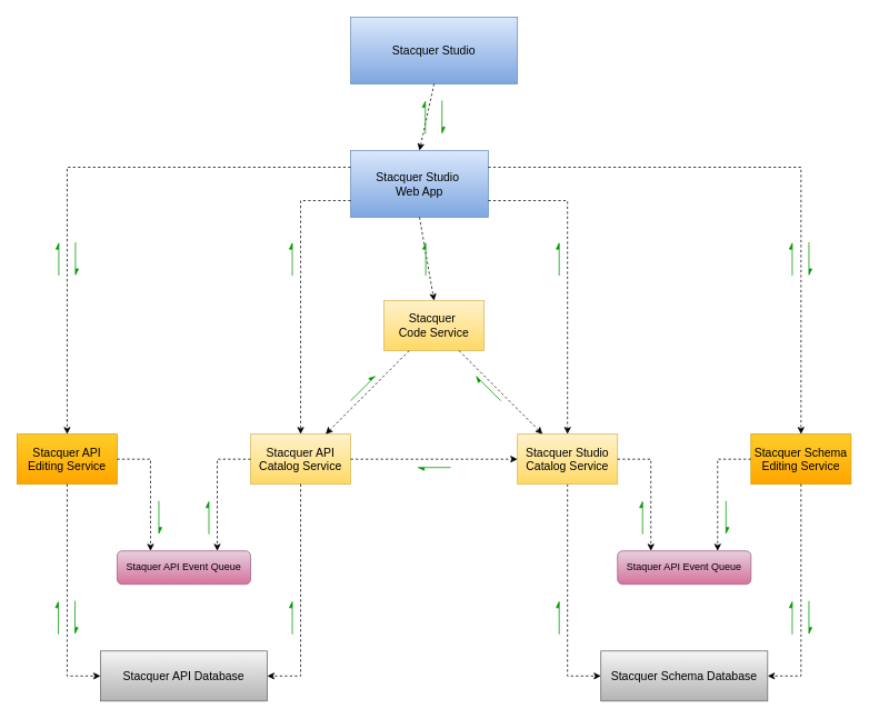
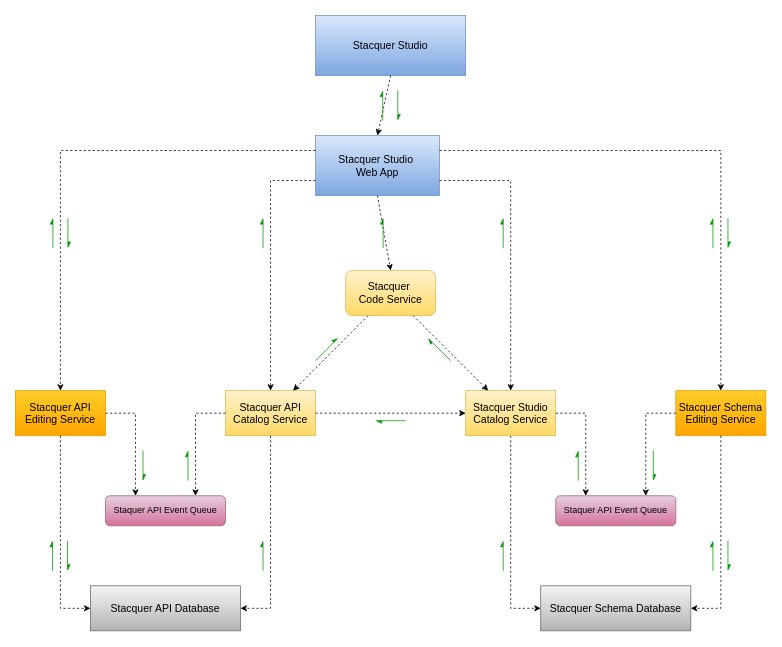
  <mxCell id="0" />
  <mxCell id="1" parent="0" />
  <mxCell id="2" value="Stacquer Studio" style="rounded=0;whiteSpace=wrap;html=1;fontSize=14;fillColor=#dae8fc;strokeColor=#6c8ebf;gradientColor=#7ea6e0;" vertex="1" parent="1"><mxGeometry x="420" y="20" width="200" height="80" as="geometry" /></mxCell>
  <mxCell id="3" value="Stacquer Studio&amp;nbsp;&lt;div&gt;Web App&lt;/div&gt;" style="rounded=0;whiteSpace=wrap;html=1;fontSize=14;fillColor=#dae8fc;strokeColor=#6c8ebf;gradientColor=#7ea6e0;" vertex="1" parent="1"><mxGeometry x="420" y="180" width="165" height="80" as="geometry" /></mxCell>
  <mxCell id="4" value="Stacquer API Database" style="rounded=0;whiteSpace=wrap;html=1;fontSize=14;fillColor=#f5f5f5;strokeColor=#666666;gradientColor=#b3b3b3;" vertex="1" parent="1"><mxGeometry x="120" y="780" width="200" height="60" as="geometry" /></mxCell>
  <mxCell id="5" value="Stacquer API Catalog Service" style="rounded=0;whiteSpace=wrap;html=1;fontSize=14;fillColor=#fff2cc;strokeColor=#d6b656;gradientColor=#ffd966;" vertex="1" parent="1"><mxGeometry x="300" y="520" width="120" height="60" as="geometry" /></mxCell>
  <mxCell id="6" value="Stacquer API Editing Service" style="rounded=0;whiteSpace=wrap;html=1;fontSize=14;fillColor=#ffcd28;strokeColor=#d79b00;gradientColor=#ffa500;" vertex="1" parent="1"><mxGeometry x="20" y="520" width="120" height="60" as="geometry" /></mxCell>
  <mxCell id="7" value="" style="endArrow=classic;dashed=1;html=1;rounded=0;exitX=0.5;exitY=1;exitDx=0;exitDy=0;entryX=0.5;entryY=0;entryDx=0;entryDy=0;startArrow=none;startFill=0;endFill=1;fontSize=14;" edge="1" parent="1" source="2" target="3"><mxGeometry width="50" height="50" relative="1" as="geometry"><mxPoint x="820" y="350" as="sourcePoint" /><mxPoint x="870" y="300" as="targetPoint" /></mxGeometry></mxCell>
  <mxCell id="8" value="" style="endArrow=classic;dashed=1;html=1;rounded=0;exitX=0;exitY=0.75;exitDx=0;exitDy=0;entryX=0.5;entryY=0;entryDx=0;entryDy=0;startArrow=none;startFill=0;endFill=1;fontSize=14;" edge="1" parent="1" source="3" target="5"><mxGeometry width="50" height="50" relative="1" as="geometry"><mxPoint x="130" y="230" as="sourcePoint" /><mxPoint x="130" y="330" as="targetPoint" /><Array as="points"><mxPoint x="360" y="240" /></Array></mxGeometry></mxCell>
  <mxCell id="9" value="" style="endArrow=classic;dashed=1;html=1;rounded=0;exitX=0;exitY=0.25;exitDx=0;exitDy=0;entryX=0.5;entryY=0;entryDx=0;entryDy=0;startArrow=none;startFill=0;endFill=1;fontSize=14;" edge="1" parent="1" source="3" target="6"><mxGeometry width="50" height="50" relative="1" as="geometry"><mxPoint x="190" y="320" as="sourcePoint" /><mxPoint x="310" y="320" as="targetPoint" /><Array as="points"><mxPoint x="80" y="200" /></Array></mxGeometry></mxCell>
  <mxCell id="10" value="" style="endArrow=classic;dashed=1;html=1;rounded=0;exitX=0.5;exitY=1;exitDx=0;exitDy=0;entryX=0;entryY=0.5;entryDx=0;entryDy=0;startArrow=none;startFill=0;endFill=1;fontSize=14;" edge="1" parent="1" source="16" target="49"><mxGeometry width="50" height="50" relative="1" as="geometry"><mxPoint x="640" y="620" as="sourcePoint" /><mxPoint x="310" y="600" as="targetPoint" /><Array as="points"><mxPoint x="680" y="810" /></Array></mxGeometry></mxCell>
  <mxCell id="11" value="" style="endArrow=classic;dashed=1;html=1;rounded=0;exitX=0.5;exitY=1;exitDx=0;exitDy=0;entryX=0;entryY=0.5;entryDx=0;entryDy=0;startArrow=none;startFill=0;endFill=1;fontSize=14;" edge="1" parent="1" source="6" target="4"><mxGeometry width="50" height="50" relative="1" as="geometry"><mxPoint x="190" y="360" as="sourcePoint" /><mxPoint x="310" y="360" as="targetPoint" /><Array as="points"><mxPoint x="80" y="810" /></Array></mxGeometry></mxCell>
- <mxCell id="12" value="Stacquer&amp;nbsp;&lt;div&gt;Code Service&lt;/div&gt;" style="rounded=0;whiteSpace=wrap;html=1;fontSize=14;fillColor=#fff2cc;strokeColor=#d6b656;gradientColor=#ffd966;" vertex="1" parent="1"><mxGeometry x="460" y="360" width="120" height="60" as="geometry" /></mxCell>
+ <mxCell id="12" value="Stacquer&amp;nbsp;&lt;div&gt;Code Service&lt;/div&gt;" style="whiteSpace=wrap;html=1;fontSize=14;fillColor=#fff2cc;strokeColor=#d6b656;gradientColor=#ffd966;rounded=1;" vertex="1" parent="1"><mxGeometry x="460" y="360" width="120" height="60" as="geometry" /></mxCell>
  <mxCell id="13" value="" style="endArrow=classic;dashed=1;html=1;rounded=0;exitX=0.5;exitY=1;exitDx=0;exitDy=0;entryX=0.5;entryY=0;entryDx=0;entryDy=0;startArrow=none;startFill=0;endFill=1;fontSize=14;" edge="1" parent="1" source="3" target="12"><mxGeometry width="50" height="50" relative="1" as="geometry"><mxPoint x="130" y="190" as="sourcePoint" /><mxPoint x="130" y="290" as="targetPoint" /><Array as="points" /></mxGeometry></mxCell>
  <mxCell id="14" value="" style="endArrow=classic;dashed=1;html=1;rounded=0;exitX=1;exitY=0.5;exitDx=0;exitDy=0;entryX=0.25;entryY=0;entryDx=0;entryDy=0;startArrow=none;startFill=0;endFill=1;fontSize=14;" edge="1" parent="1" source="6" target="24"><mxGeometry width="50" height="50" relative="1" as="geometry"><mxPoint x="190" y="320" as="sourcePoint" /><mxPoint x="310" y="320" as="targetPoint" /><Array as="points"><mxPoint x="180" y="550" /></Array></mxGeometry></mxCell>
  <mxCell id="15" value="" style="endArrow=classic;dashed=1;html=1;rounded=0;exitX=1;exitY=0.5;exitDx=0;exitDy=0;entryX=0;entryY=0.5;entryDx=0;entryDy=0;startArrow=none;startFill=0;endFill=1;fontSize=14;" edge="1" parent="1" source="5" target="16"><mxGeometry width="50" height="50" relative="1" as="geometry"><mxPoint x="420" y="470" as="sourcePoint" /><mxPoint x="600" y="600" as="targetPoint" /><Array as="points" /></mxGeometry></mxCell>
  <mxCell id="16" value="Stacquer Studio Catalog Service" style="rounded=0;whiteSpace=wrap;html=1;fontSize=14;fillColor=#fff2cc;strokeColor=#d6b656;gradientColor=#ffd966;" vertex="1" parent="1"><mxGeometry x="620" y="520" width="120" height="60" as="geometry" /></mxCell>
  <mxCell id="17" value="" style="endArrow=classic;dashed=1;html=1;rounded=0;exitX=1;exitY=0.75;exitDx=0;exitDy=0;startArrow=none;startFill=0;endFill=1;fontSize=14;jumpStyle=none;jumpSize=16;entryX=0.5;entryY=0;entryDx=0;entryDy=0;" edge="1" parent="1" source="3" target="16"><mxGeometry width="50" height="50" relative="1" as="geometry"><mxPoint x="190" y="320" as="sourcePoint" /><mxPoint x="570" y="280" as="targetPoint" /><Array as="points"><mxPoint x="680" y="240" /></Array></mxGeometry></mxCell>
  <mxCell id="18" value="" style="endArrow=classic;dashed=1;html=1;rounded=0;exitX=0.75;exitY=1;exitDx=0;exitDy=0;startArrow=none;startFill=0;endFill=1;fontSize=14;entryX=0.25;entryY=0;entryDx=0;entryDy=0;" edge="1" parent="1" source="12" target="16"><mxGeometry width="50" height="50" relative="1" as="geometry"><mxPoint x="370" y="190" as="sourcePoint" /><mxPoint x="630" y="520" as="targetPoint" /><Array as="points" /></mxGeometry></mxCell>
  <mxCell id="19" value="" style="endArrow=classic;dashed=1;html=1;rounded=0;exitX=0.25;exitY=1;exitDx=0;exitDy=0;entryX=0.75;entryY=0;entryDx=0;entryDy=0;startArrow=none;startFill=0;endFill=1;fontSize=14;jumpStyle=arc;jumpSize=16;" edge="1" parent="1" source="12" target="5"><mxGeometry width="50" height="50" relative="1" as="geometry"><mxPoint x="190" y="160" as="sourcePoint" /><mxPoint x="310" y="160" as="targetPoint" /><Array as="points" /></mxGeometry></mxCell>
  <mxCell id="20" value="Stacquer Schema Editing Service" style="rounded=0;whiteSpace=wrap;html=1;fontSize=14;fillColor=#ffcd28;strokeColor=#d79b00;gradientColor=#ffa500;" vertex="1" parent="1"><mxGeometry x="900" y="520" width="120" height="60" as="geometry" /></mxCell>
  <mxCell id="21" value="" style="endArrow=classic;dashed=1;html=1;rounded=0;exitX=0;exitY=0.5;exitDx=0;exitDy=0;entryX=0.75;entryY=0;entryDx=0;entryDy=0;startArrow=none;startFill=0;endFill=1;fontSize=14;" edge="1" parent="1" source="20" target="26"><mxGeometry width="50" height="50" relative="1" as="geometry"><mxPoint x="430" y="440" as="sourcePoint" /><mxPoint x="550" y="440" as="targetPoint" /><Array as="points"><mxPoint x="860" y="550" /></Array></mxGeometry></mxCell>
  <mxCell id="22" value="" style="endArrow=classic;dashed=1;html=1;rounded=0;exitX=1;exitY=0.25;exitDx=0;exitDy=0;entryX=0.5;entryY=0;entryDx=0;entryDy=0;startArrow=none;startFill=0;endFill=1;fontSize=14;" edge="1" parent="1" source="3" target="20"><mxGeometry width="50" height="50" relative="1" as="geometry"><mxPoint x="550" y="255" as="sourcePoint" /><mxPoint x="370" y="410" as="targetPoint" /><Array as="points"><mxPoint x="960" y="200" /></Array></mxGeometry></mxCell>
  <mxCell id="23" value="" style="endArrow=classic;dashed=1;html=1;rounded=0;exitX=0.5;exitY=1;exitDx=0;exitDy=0;entryX=1;entryY=0.5;entryDx=0;entryDy=0;startArrow=none;startFill=0;endFill=1;fontSize=14;" edge="1" parent="1" source="5" target="4"><mxGeometry width="50" height="50" relative="1" as="geometry"><mxPoint x="360" y="620" as="sourcePoint" /><mxPoint x="610" y="770" as="targetPoint" /><Array as="points"><mxPoint x="360" y="810" /></Array></mxGeometry></mxCell>
  <mxCell id="24" value="Staquer API Event Queue" style="rounded=1;whiteSpace=wrap;html=1;fillColor=#e6d0de;gradientColor=#d5739d;strokeColor=#996185;" vertex="1" parent="1"><mxGeometry x="140" y="660" width="160" height="40" as="geometry" /></mxCell>
  <mxCell id="25" value="" style="endArrow=classic;dashed=1;html=1;rounded=0;exitX=0;exitY=0.5;exitDx=0;exitDy=0;entryX=0.75;entryY=0;entryDx=0;entryDy=0;startArrow=none;startFill=0;endFill=1;fontSize=14;" edge="1" parent="1" source="5" target="24"><mxGeometry width="50" height="50" relative="1" as="geometry"><mxPoint x="150" y="440" as="sourcePoint" /><mxPoint x="190" y="650" as="targetPoint" /><Array as="points"><mxPoint x="260" y="550" /></Array></mxGeometry></mxCell>
  <mxCell id="26" value="Staquer API Event Queue" style="rounded=1;whiteSpace=wrap;html=1;fillColor=#e6d0de;gradientColor=#d5739d;strokeColor=#996185;" vertex="1" parent="1"><mxGeometry x="740" y="660" width="160" height="40" as="geometry" /></mxCell>
  <mxCell id="27" value="" style="endArrow=classic;dashed=1;html=1;rounded=0;exitX=1;exitY=0.5;exitDx=0;exitDy=0;entryX=0.25;entryY=0;entryDx=0;entryDy=0;startArrow=none;startFill=0;endFill=1;fontSize=14;" edge="1" parent="1" source="16" target="26"><mxGeometry width="50" height="50" relative="1" as="geometry"><mxPoint x="430" y="560" as="sourcePoint" /><mxPoint x="550" y="560" as="targetPoint" /><Array as="points"><mxPoint x="780" y="550" /></Array></mxGeometry></mxCell>
  <mxCell id="28" value="" style="endArrow=async;html=1;rounded=0;endFill=1;strokeColor=#009900;" edge="1" parent="1"><mxGeometry width="50" height="50" relative="1" as="geometry"><mxPoint x="190" y="600" as="sourcePoint" /><mxPoint x="190" y="640" as="targetPoint" /></mxGeometry></mxCell>
  <mxCell id="29" value="" style="endArrow=async;html=1;rounded=0;endFill=1;strokeColor=#009900;" edge="1" parent="1"><mxGeometry width="50" height="50" relative="1" as="geometry"><mxPoint x="250" y="640" as="sourcePoint" /><mxPoint x="250" y="600" as="targetPoint" /></mxGeometry></mxCell>
  <mxCell id="30" value="" style="endArrow=async;html=1;rounded=0;endFill=1;strokeColor=#009900;" edge="1" parent="1"><mxGeometry width="50" height="50" relative="1" as="geometry"><mxPoint x="870" y="600" as="sourcePoint" /><mxPoint x="870" y="640" as="targetPoint" /></mxGeometry></mxCell>
  <mxCell id="31" value="" style="endArrow=async;html=1;rounded=0;endFill=1;strokeColor=#009900;" edge="1" parent="1"><mxGeometry width="50" height="50" relative="1" as="geometry"><mxPoint x="770" y="640" as="sourcePoint" /><mxPoint x="770" y="600" as="targetPoint" /></mxGeometry></mxCell>
  <mxCell id="32" value="" style="endArrow=async;html=1;rounded=0;endFill=1;strokeColor=#009900;" edge="1" parent="1"><mxGeometry width="50" height="50" relative="1" as="geometry"><mxPoint x="350" y="760" as="sourcePoint" /><mxPoint x="350" y="720" as="targetPoint" /></mxGeometry></mxCell>
  <mxCell id="33" value="" style="endArrow=async;html=1;rounded=0;endFill=1;strokeColor=#009900;" edge="1" parent="1"><mxGeometry width="50" height="50" relative="1" as="geometry"><mxPoint x="670" y="760" as="sourcePoint" /><mxPoint x="670" y="720" as="targetPoint" /></mxGeometry></mxCell>
  <mxCell id="34" value="" style="endArrow=async;html=1;rounded=0;endFill=1;strokeColor=#009900;" edge="1" parent="1"><mxGeometry width="50" height="50" relative="1" as="geometry"><mxPoint x="540" y="560" as="sourcePoint" /><mxPoint x="500" y="560" as="targetPoint" /></mxGeometry></mxCell>
  <mxCell id="35" value="" style="endArrow=async;html=1;rounded=0;endFill=1;strokeColor=#009900;" edge="1" parent="1"><mxGeometry width="50" height="50" relative="1" as="geometry"><mxPoint x="420" y="480" as="sourcePoint" /><mxPoint x="450" y="450" as="targetPoint" /></mxGeometry></mxCell>
  <mxCell id="36" value="" style="endArrow=async;html=1;rounded=0;endFill=1;strokeColor=#009900;" edge="1" parent="1"><mxGeometry width="50" height="50" relative="1" as="geometry"><mxPoint x="600" y="480" as="sourcePoint" /><mxPoint x="570" y="450" as="targetPoint" /></mxGeometry></mxCell>
  <mxCell id="37" value="" style="endArrow=async;html=1;rounded=0;endFill=1;strokeColor=#009900;" edge="1" parent="1"><mxGeometry width="50" height="50" relative="1" as="geometry"><mxPoint x="510" y="330" as="sourcePoint" /><mxPoint x="510" y="290" as="targetPoint" /></mxGeometry></mxCell>
  <mxCell id="38" value="" style="endArrow=async;html=1;rounded=0;endFill=1;strokeColor=#009900;" edge="1" parent="1"><mxGeometry width="50" height="50" relative="1" as="geometry"><mxPoint x="350" y="330" as="sourcePoint" /><mxPoint x="350" y="290" as="targetPoint" /></mxGeometry></mxCell>
  <mxCell id="39" value="" style="endArrow=async;html=1;rounded=0;endFill=1;strokeColor=#009900;" edge="1" parent="1"><mxGeometry width="50" height="50" relative="1" as="geometry"><mxPoint x="670" y="330" as="sourcePoint" /><mxPoint x="670" y="290" as="targetPoint" /></mxGeometry></mxCell>
  <mxCell id="40" value="" style="endArrow=async;html=1;rounded=0;endFill=1;strokeColor=#009900;" edge="1" parent="1"><mxGeometry width="50" height="50" relative="1" as="geometry"><mxPoint x="70" y="330" as="sourcePoint" /><mxPoint x="70" y="290" as="targetPoint" /></mxGeometry></mxCell>
  <mxCell id="41" value="" style="endArrow=async;html=1;rounded=0;endFill=1;strokeColor=#009900;" edge="1" parent="1"><mxGeometry width="50" height="50" relative="1" as="geometry"><mxPoint x="90" y="290" as="sourcePoint" /><mxPoint x="90" y="330" as="targetPoint" /></mxGeometry></mxCell>
  <mxCell id="42" value="" style="endArrow=async;html=1;rounded=0;endFill=1;strokeColor=#009900;" edge="1" parent="1"><mxGeometry width="50" height="50" relative="1" as="geometry"><mxPoint x="949.5" y="330" as="sourcePoint" /><mxPoint x="949.5" y="290" as="targetPoint" /></mxGeometry></mxCell>
  <mxCell id="43" value="" style="endArrow=async;html=1;rounded=0;endFill=1;strokeColor=#009900;" edge="1" parent="1"><mxGeometry width="50" height="50" relative="1" as="geometry"><mxPoint x="969.5" y="290" as="sourcePoint" /><mxPoint x="969.5" y="330" as="targetPoint" /></mxGeometry></mxCell>
  <mxCell id="44" value="" style="endArrow=async;html=1;rounded=0;endFill=1;strokeColor=#009900;" edge="1" parent="1"><mxGeometry width="50" height="50" relative="1" as="geometry"><mxPoint x="949.5" y="760" as="sourcePoint" /><mxPoint x="949.5" y="720" as="targetPoint" /></mxGeometry></mxCell>
  <mxCell id="45" value="" style="endArrow=async;html=1;rounded=0;endFill=1;strokeColor=#009900;" edge="1" parent="1"><mxGeometry width="50" height="50" relative="1" as="geometry"><mxPoint x="969.5" y="720" as="sourcePoint" /><mxPoint x="969.5" y="760" as="targetPoint" /></mxGeometry></mxCell>
  <mxCell id="46" value="" style="endArrow=async;html=1;rounded=0;endFill=1;strokeColor=#009900;" edge="1" parent="1"><mxGeometry width="50" height="50" relative="1" as="geometry"><mxPoint x="69.5" y="760" as="sourcePoint" /><mxPoint x="69.5" y="720" as="targetPoint" /></mxGeometry></mxCell>
  <mxCell id="47" value="" style="endArrow=async;html=1;rounded=0;endFill=1;strokeColor=#009900;" edge="1" parent="1"><mxGeometry width="50" height="50" relative="1" as="geometry"><mxPoint x="89.5" y="720" as="sourcePoint" /><mxPoint x="89.5" y="760" as="targetPoint" /></mxGeometry></mxCell>
  <mxCell id="48" value="" style="endArrow=classic;dashed=1;html=1;rounded=0;exitX=0.5;exitY=1;exitDx=0;exitDy=0;entryX=1;entryY=0.5;entryDx=0;entryDy=0;startArrow=none;startFill=0;endFill=1;fontSize=14;" edge="1" parent="1" source="20" target="49"><mxGeometry width="50" height="50" relative="1" as="geometry"><mxPoint x="960" y="580" as="sourcePoint" /><mxPoint x="460" y="850" as="targetPoint" /><Array as="points"><mxPoint x="960" y="810" /></Array></mxGeometry></mxCell>
  <mxCell id="49" value="Stacquer Schema Database" style="rounded=0;whiteSpace=wrap;html=1;fontSize=14;fillColor=#f5f5f5;strokeColor=#666666;gradientColor=#b3b3b3;" vertex="1" parent="1"><mxGeometry x="720" y="780" width="200" height="60" as="geometry" /></mxCell>
  <mxCell id="50" value="" style="endArrow=async;html=1;rounded=0;endFill=1;strokeColor=#009900;" edge="1" parent="1"><mxGeometry width="50" height="50" relative="1" as="geometry"><mxPoint x="509.5" y="160" as="sourcePoint" /><mxPoint x="509.5" y="120" as="targetPoint" /></mxGeometry></mxCell>
  <mxCell id="51" value="" style="endArrow=async;html=1;rounded=0;endFill=1;strokeColor=#009900;" edge="1" parent="1"><mxGeometry width="50" height="50" relative="1" as="geometry"><mxPoint x="529.5" y="120" as="sourcePoint" /><mxPoint x="529.5" y="160" as="targetPoint" /></mxGeometry></mxCell>
